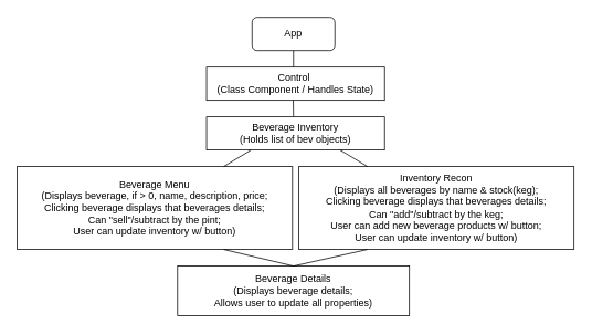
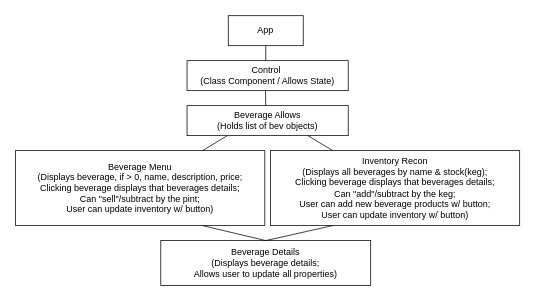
  <mxCell id="0" />
  <mxCell id="1" parent="0" />
- <mxCell id="2" value="App" style="whiteSpace=wrap;html=1;align=center;rounded=1;" parent="1" vertex="1"><mxGeometry x="304" y="20" width="100" height="40" as="geometry" /></mxCell>
- <mxCell id="3" value="Control&amp;nbsp;&lt;br&gt;(Class Component / Handles State)" style="whiteSpace=wrap;html=1;align=center;" parent="1" vertex="1"><mxGeometry x="249" y="80" width="215" height="40" as="geometry" /></mxCell>
- <mxCell id="4" value="Beverage Inventory&lt;br&gt;(Holds list of bev objects)" style="whiteSpace=wrap;html=1;align=center;" parent="1" vertex="1"><mxGeometry x="249" y="140" width="215" height="40" as="geometry" /></mxCell>
+ <mxCell id="2" value="App" style="whiteSpace=wrap;html=1;align=center;" parent="1" vertex="1"><mxGeometry x="304" y="20" width="100" height="40" as="geometry" /></mxCell>
+ <mxCell id="3" value="Control&amp;nbsp;&lt;br&gt;(Class Component / Allows State)" style="whiteSpace=wrap;html=1;align=center;" parent="1" vertex="1"><mxGeometry x="249" y="80" width="215" height="40" as="geometry" /></mxCell>
+ <mxCell id="4" value="Beverage Allows&lt;br&gt;(Holds list of bev objects)" style="whiteSpace=wrap;html=1;align=center;" parent="1" vertex="1"><mxGeometry x="249" y="140" width="215" height="40" as="geometry" /></mxCell>
  <mxCell id="5" value="Beverage Details&lt;br&gt;(Displays beverage details;&lt;br&gt;Allows user to update all properties)" style="whiteSpace=wrap;html=1;align=center;" parent="1" vertex="1"><mxGeometry x="214" y="320" width="280" height="60" as="geometry" /></mxCell>
  <mxCell id="6" value="Beverage Menu&lt;br&gt;(Displays beverage, if &amp;gt; 0, name, description, price;&lt;br&gt;Clicking beverage displays that beverages details;&lt;br&gt;Can &quot;sell&quot;/subtract by the pint;&lt;br&gt;User can update inventory w/ button)" style="whiteSpace=wrap;html=1;align=center;" parent="1" vertex="1"><mxGeometry x="20.25" y="200" width="332.5" height="100" as="geometry" /></mxCell>
  <mxCell id="7" value="Inventory Recon&lt;br&gt;(Displays all beverages by name &amp;amp; stock(keg);&lt;br&gt;Clicking beverage displays that beverages details;&lt;br&gt;Can &quot;add&quot;/subtract by the keg;&lt;br&gt;User can add new beverage products w/ button;&lt;br&gt;User can update inventory w/ button)" style="whiteSpace=wrap;html=1;align=center;" vertex="1" parent="1"><mxGeometry x="360.25" y="200" width="332.5" height="100" as="geometry" /></mxCell>
  <mxCell id="8" value="" style="endArrow=none;html=1;rounded=0;exitX=0.25;exitY=1;exitDx=0;exitDy=0;entryX=0.75;entryY=0;entryDx=0;entryDy=0;" edge="1" parent="1" source="4" target="6"><mxGeometry relative="1" as="geometry"><mxPoint x="614" y="340" as="sourcePoint" /><mxPoint x="614" y="360" as="targetPoint" /></mxGeometry></mxCell>
  <mxCell id="9" value="" style="endArrow=none;html=1;rounded=0;exitX=0.5;exitY=1;exitDx=0;exitDy=0;" edge="1" parent="1" source="2"><mxGeometry relative="1" as="geometry"><mxPoint x="624" y="350" as="sourcePoint" /><mxPoint x="354" y="80" as="targetPoint" /></mxGeometry></mxCell>
  <mxCell id="10" value="" style="endArrow=none;html=1;rounded=0;exitX=0.487;exitY=1.003;exitDx=0;exitDy=0;exitPerimeter=0;" edge="1" parent="1" source="3"><mxGeometry relative="1" as="geometry"><mxPoint x="364" y="70" as="sourcePoint" /><mxPoint x="354" y="140" as="targetPoint" /></mxGeometry></mxCell>
  <mxCell id="11" value="" style="endArrow=none;html=1;rounded=0;exitX=0.75;exitY=1;exitDx=0;exitDy=0;" edge="1" parent="1" source="4" target="7"><mxGeometry relative="1" as="geometry"><mxPoint x="312.75" y="190" as="sourcePoint" /><mxPoint x="279.625" y="210" as="targetPoint" /></mxGeometry></mxCell>
  <mxCell id="12" value="" style="endArrow=none;html=1;rounded=0;exitX=0.75;exitY=1;exitDx=0;exitDy=0;entryX=0.5;entryY=0;entryDx=0;entryDy=0;" edge="1" parent="1" source="6" target="5"><mxGeometry relative="1" as="geometry"><mxPoint x="322.75" y="200" as="sourcePoint" /><mxPoint x="289.625" y="220" as="targetPoint" /></mxGeometry></mxCell>
  <mxCell id="13" value="" style="endArrow=none;html=1;rounded=0;exitX=0.5;exitY=0;exitDx=0;exitDy=0;entryX=0.25;entryY=1;entryDx=0;entryDy=0;" edge="1" parent="1" source="5" target="7"><mxGeometry relative="1" as="geometry"><mxPoint x="279.625" y="310" as="sourcePoint" /><mxPoint x="584" y="480" as="targetPoint" /></mxGeometry></mxCell>
